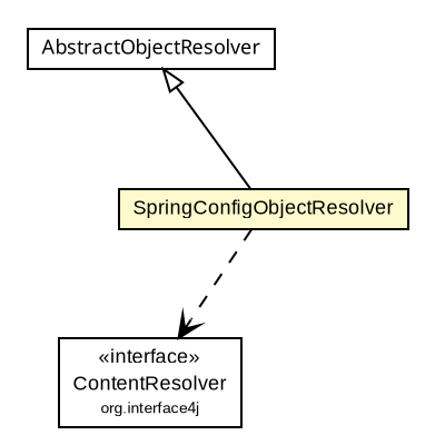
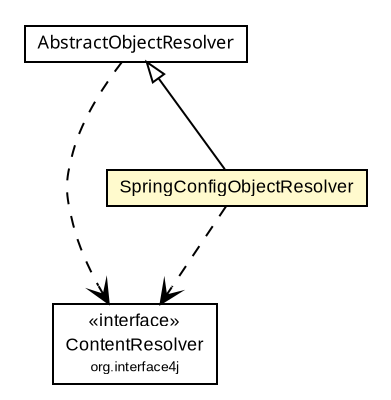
  digraph {
    node [fontcolor=black fontname=arial fontsize=9.0 shape=plaintext]
    edge [arrowhead=open color=black fontcolor=black fontname=arial fontsize=10.0 headport=p labelfontname=arial labelfontsize=10 style=dashed tailport=p]
    n1 [label=<<table border="0" cellborder="1" cellspacing="0" cellpadding="2" port="p" href="../ContentResolver.html"> 		<tr><td><table border="0" cellspacing="0" cellpadding="1"> 			<tr><td> &laquo;interface&raquo; </td></tr> 			<tr><td> ContentResolver </td></tr> 			<tr><td><font point-size="7.0"> org.interface4j </font></td></tr> 		</table></td></tr> 		</table>>]
    n2 [label=<<table border="0" cellborder="1" cellspacing="0" cellpadding="2" port="p" bgcolor="lemonChiffon" href="./SpringConfigObjectResolver.html"> 		<tr><td><table border="0" cellspacing="0" cellpadding="1"> 			<tr><td> SpringConfigObjectResolver </td></tr> 		</table></td></tr> 		</table>>]
    n3 [label=<<table border="0" cellborder="1" cellspacing="0" cellpadding="2" port="p" href="./AbstractObjectResolver.html"> 		<tr><td><table border="0" cellspacing="0" cellpadding="1"> 			<tr><td><font face="ariali"> AbstractObjectResolver </font></td></tr> 		</table></td></tr> 		</table>>]
    n2 -> n1
+   n3 -> n1
    n3 -> n2 [arrowtail=empty dir=back fontsize=10 arrowhead="" color="" fontcolor="" style=""]
  }
